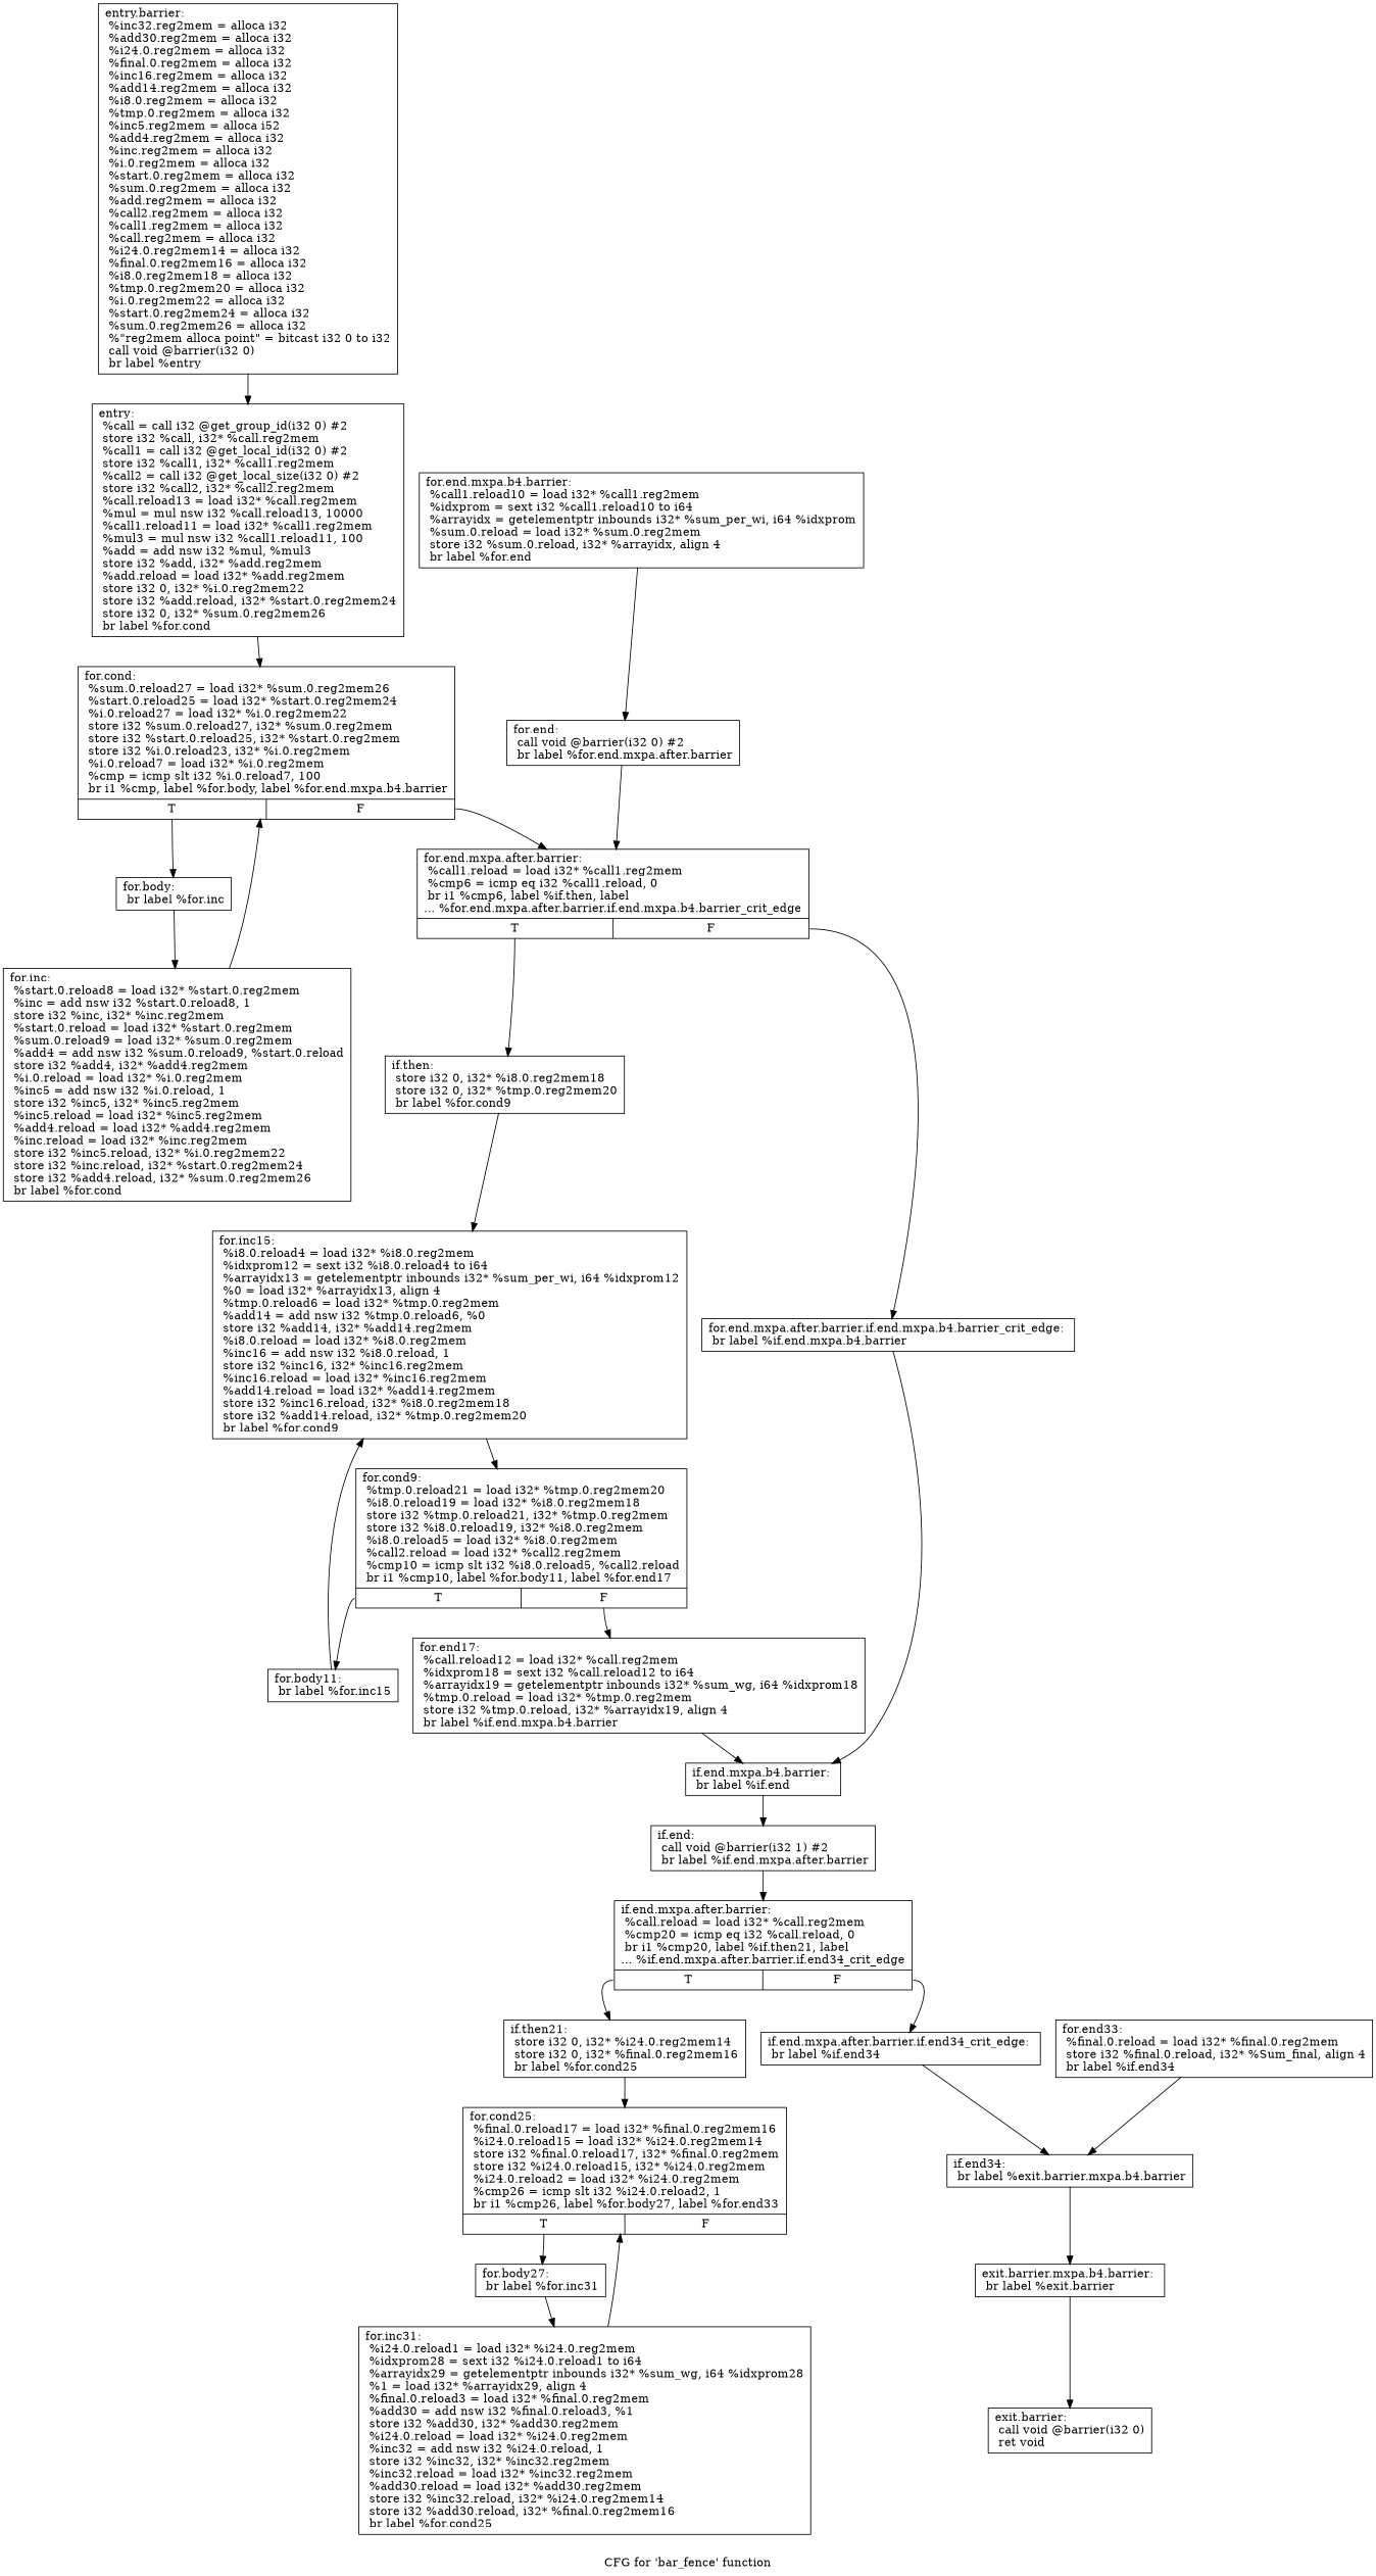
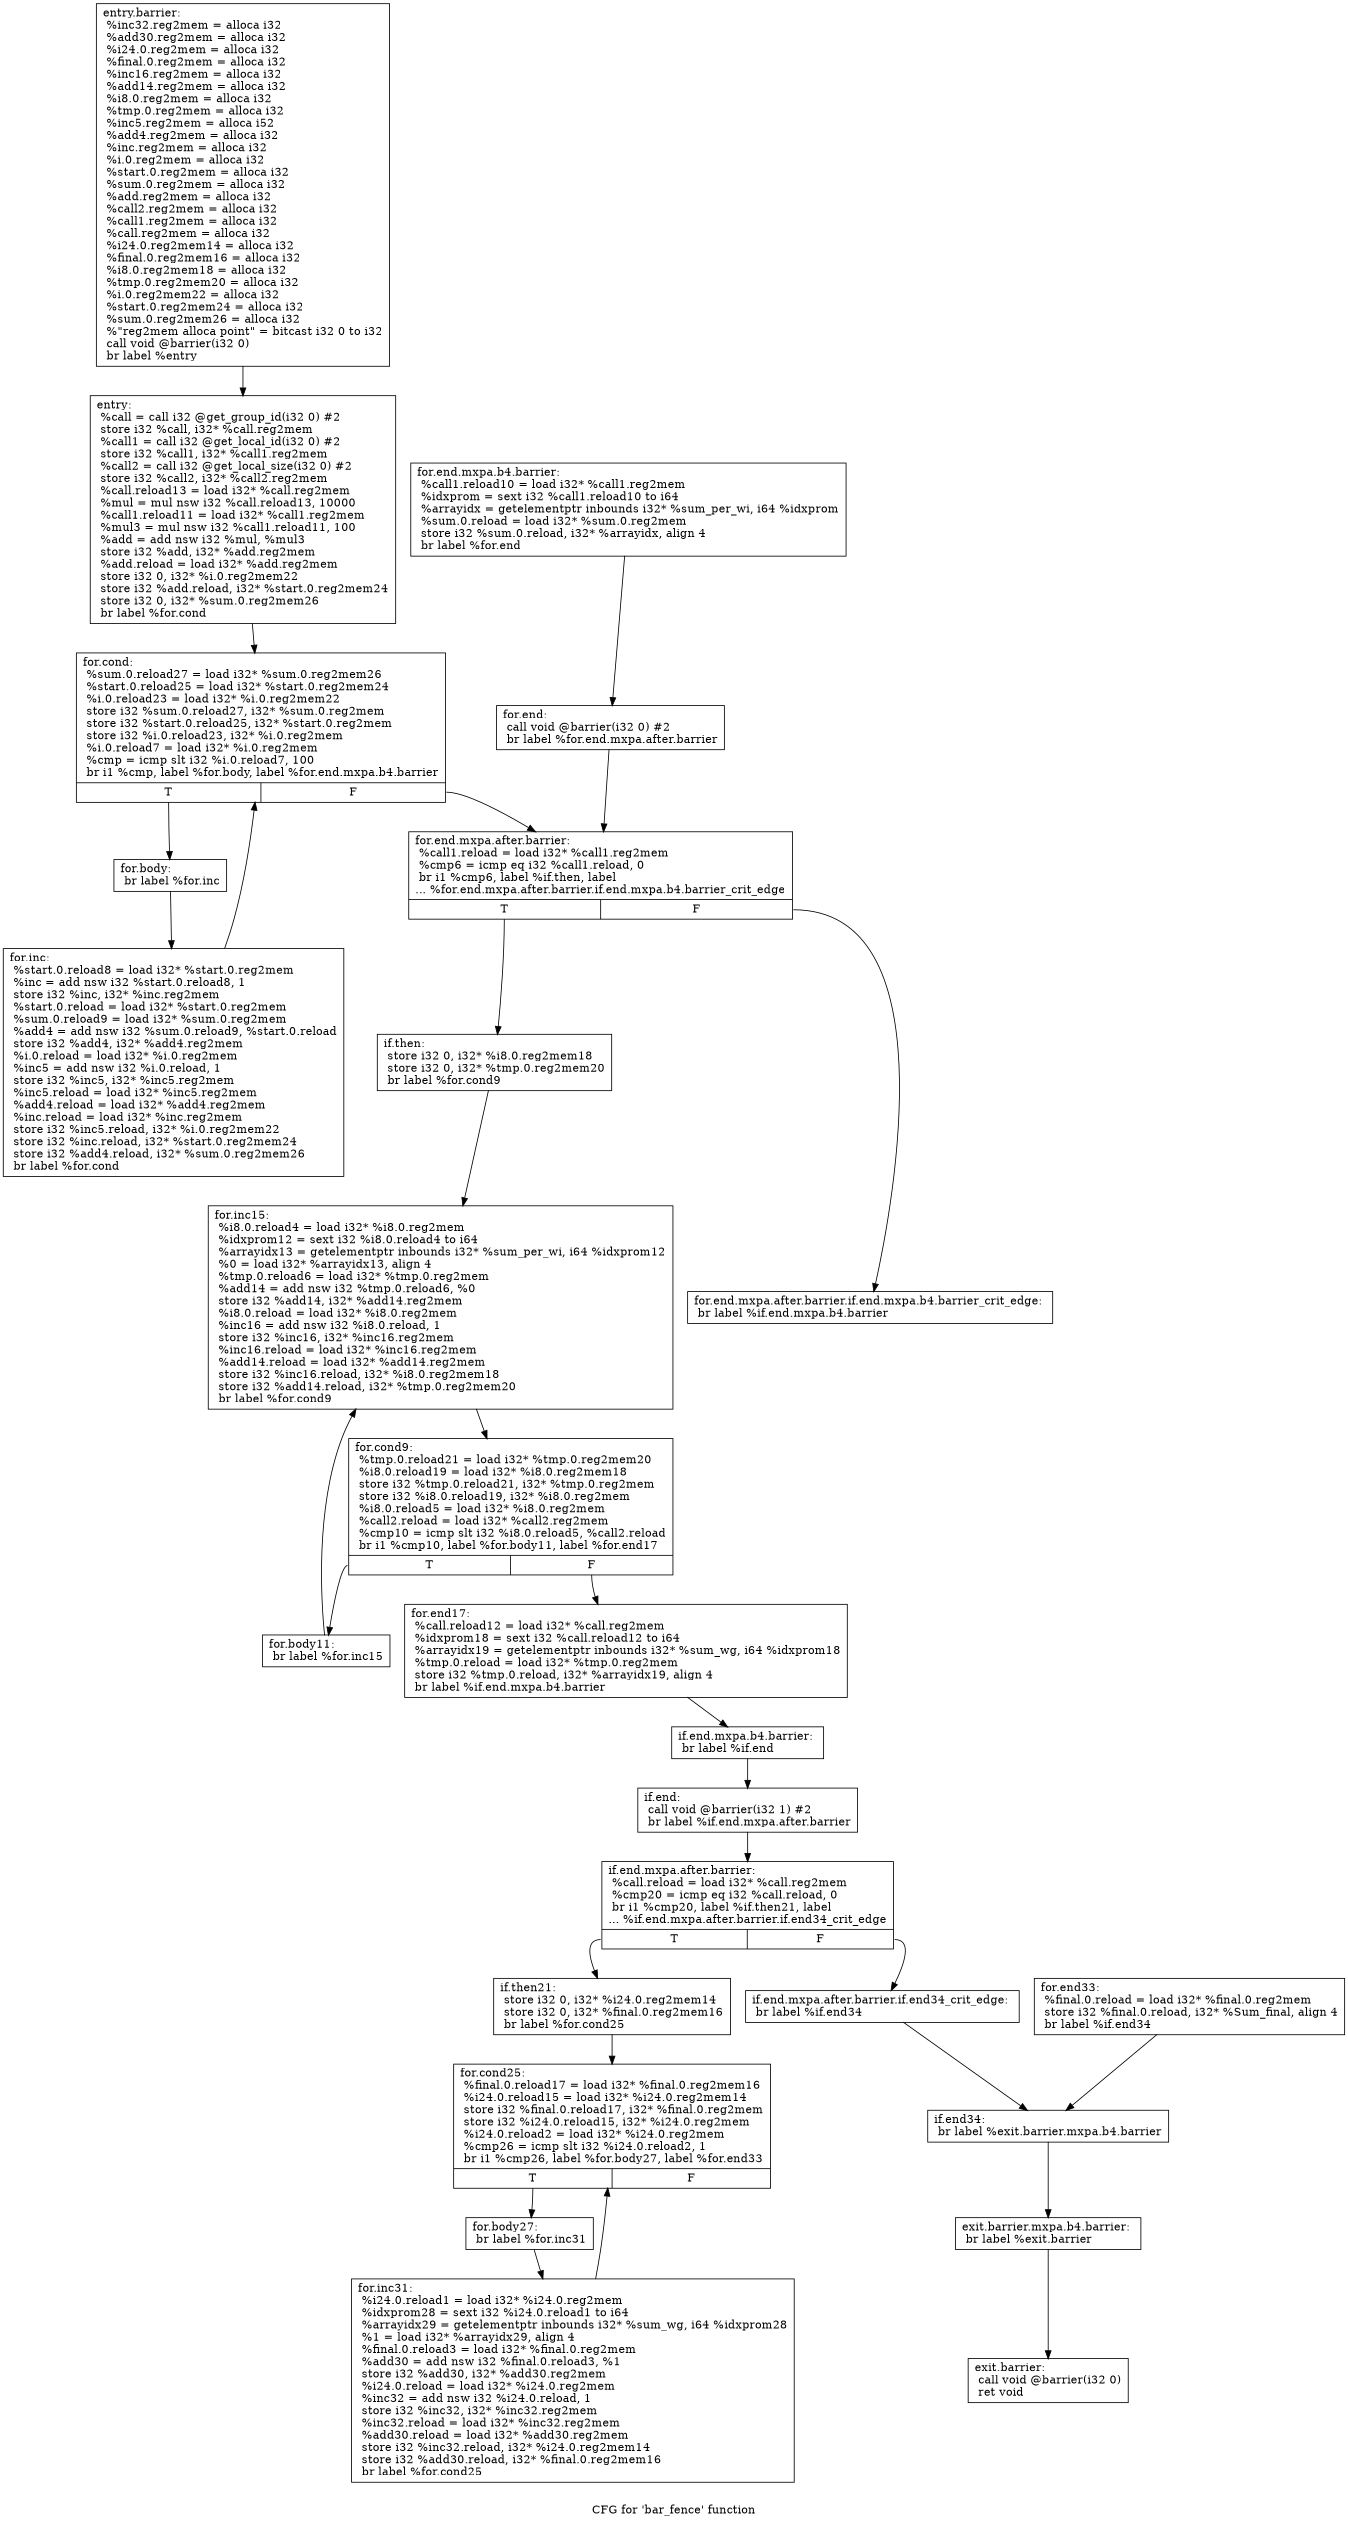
  digraph {
    label="CFG for 'bar_fence' function"
    node [shape=record]
    n1 [label="{entry.barrier:\l  %inc32.reg2mem = alloca i32\l  %add30.reg2mem = alloca i32\l  %i24.0.reg2mem = alloca i32\l  %final.0.reg2mem = alloca i32\l  %inc16.reg2mem = alloca i32\l  %add14.reg2mem = alloca i32\l  %i8.0.reg2mem = alloca i32\l  %tmp.0.reg2mem = alloca i32\l  %inc5.reg2mem = alloca i52\l  %add4.reg2mem = alloca i32\l  %inc.reg2mem = alloca i32\l  %i.0.reg2mem = alloca i32\l  %start.0.reg2mem = alloca i32\l  %sum.0.reg2mem = alloca i32\l  %add.reg2mem = alloca i32\l  %call2.reg2mem = alloca i32\l  %call1.reg2mem = alloca i32\l  %call.reg2mem = alloca i32\l  %i24.0.reg2mem14 = alloca i32\l  %final.0.reg2mem16 = alloca i32\l  %i8.0.reg2mem18 = alloca i32\l  %tmp.0.reg2mem20 = alloca i32\l  %i.0.reg2mem22 = alloca i32\l  %start.0.reg2mem24 = alloca i32\l  %sum.0.reg2mem26 = alloca i32\l  %\"reg2mem alloca point\" = bitcast i32 0 to i32\l  call void @barrier(i32 0)\l  br label %entry\l}"]
    n2 [label="{entry:                                            \l  %call = call i32 @get_group_id(i32 0) #2\l  store i32 %call, i32* %call.reg2mem\l  %call1 = call i32 @get_local_id(i32 0) #2\l  store i32 %call1, i32* %call1.reg2mem\l  %call2 = call i32 @get_local_size(i32 0) #2\l  store i32 %call2, i32* %call2.reg2mem\l  %call.reload13 = load i32* %call.reg2mem\l  %mul = mul nsw i32 %call.reload13, 10000\l  %call1.reload11 = load i32* %call1.reg2mem\l  %mul3 = mul nsw i32 %call1.reload11, 100\l  %add = add nsw i32 %mul, %mul3\l  store i32 %add, i32* %add.reg2mem\l  %add.reload = load i32* %add.reg2mem\l  store i32 0, i32* %i.0.reg2mem22\l  store i32 %add.reload, i32* %start.0.reg2mem24\l  store i32 0, i32* %sum.0.reg2mem26\l  br label %for.cond\l}"]
-   n3 [label="{for.cond:                                         \l  %sum.0.reload27 = load i32* %sum.0.reg2mem26\l  %start.0.reload25 = load i32* %start.0.reg2mem24\l  %i.0.reload27 = load i32* %i.0.reg2mem22\l  store i32 %sum.0.reload27, i32* %sum.0.reg2mem\l  store i32 %start.0.reload25, i32* %start.0.reg2mem\l  store i32 %i.0.reload23, i32* %i.0.reg2mem\l  %i.0.reload7 = load i32* %i.0.reg2mem\l  %cmp = icmp slt i32 %i.0.reload7, 100\l  br i1 %cmp, label %for.body, label %for.end.mxpa.b4.barrier\l|{<s0>T|<s1>F}}"]
+   n3 [label="{for.cond:                                         \l  %sum.0.reload27 = load i32* %sum.0.reg2mem26\l  %start.0.reload25 = load i32* %start.0.reg2mem24\l  %i.0.reload23 = load i32* %i.0.reg2mem22\l  store i32 %sum.0.reload27, i32* %sum.0.reg2mem\l  store i32 %start.0.reload25, i32* %start.0.reg2mem\l  store i32 %i.0.reload23, i32* %i.0.reg2mem\l  %i.0.reload7 = load i32* %i.0.reg2mem\l  %cmp = icmp slt i32 %i.0.reload7, 100\l  br i1 %cmp, label %for.body, label %for.end.mxpa.b4.barrier\l|{<s0>T|<s1>F}}"]
    n4 [label="{for.body:                                         \l  br label %for.inc\l}"]
    n5 [label="{for.end.mxpa.after.barrier:                       \l  %call1.reload = load i32* %call1.reg2mem\l  %cmp6 = icmp eq i32 %call1.reload, 0\l  br i1 %cmp6, label %if.then, label\l... %for.end.mxpa.after.barrier.if.end.mxpa.b4.barrier_crit_edge\l|{<s0>T|<s1>F}}"]
    n6 [label="{for.inc:                                          \l  %start.0.reload8 = load i32* %start.0.reg2mem\l  %inc = add nsw i32 %start.0.reload8, 1\l  store i32 %inc, i32* %inc.reg2mem\l  %start.0.reload = load i32* %start.0.reg2mem\l  %sum.0.reload9 = load i32* %sum.0.reg2mem\l  %add4 = add nsw i32 %sum.0.reload9, %start.0.reload\l  store i32 %add4, i32* %add4.reg2mem\l  %i.0.reload = load i32* %i.0.reg2mem\l  %inc5 = add nsw i32 %i.0.reload, 1\l  store i32 %inc5, i32* %inc5.reg2mem\l  %inc5.reload = load i32* %inc5.reg2mem\l  %add4.reload = load i32* %add4.reg2mem\l  %inc.reload = load i32* %inc.reg2mem\l  store i32 %inc5.reload, i32* %i.0.reg2mem22\l  store i32 %inc.reload, i32* %start.0.reg2mem24\l  store i32 %add4.reload, i32* %sum.0.reg2mem26\l  br label %for.cond\l}"]
    n7 [label="{for.end.mxpa.b4.barrier:                          \l  %call1.reload10 = load i32* %call1.reg2mem\l  %idxprom = sext i32 %call1.reload10 to i64\l  %arrayidx = getelementptr inbounds i32* %sum_per_wi, i64 %idxprom\l  %sum.0.reload = load i32* %sum.0.reg2mem\l  store i32 %sum.0.reload, i32* %arrayidx, align 4\l  br label %for.end\l}"]
    n8 [label="{for.end:                                          \l  call void @barrier(i32 0) #2\l  br label %for.end.mxpa.after.barrier\l}"]
    n9 [label="{if.then:                                          \l  store i32 0, i32* %i8.0.reg2mem18\l  store i32 0, i32* %tmp.0.reg2mem20\l  br label %for.cond9\l}"]
    n10 [label="{for.end.mxpa.after.barrier.if.end.mxpa.b4.barrier_crit_edge: \l  br label %if.end.mxpa.b4.barrier\l}"]
    n11 [label="{for.inc15:                                        \l  %i8.0.reload4 = load i32* %i8.0.reg2mem\l  %idxprom12 = sext i32 %i8.0.reload4 to i64\l  %arrayidx13 = getelementptr inbounds i32* %sum_per_wi, i64 %idxprom12\l  %0 = load i32* %arrayidx13, align 4\l  %tmp.0.reload6 = load i32* %tmp.0.reg2mem\l  %add14 = add nsw i32 %tmp.0.reload6, %0\l  store i32 %add14, i32* %add14.reg2mem\l  %i8.0.reload = load i32* %i8.0.reg2mem\l  %inc16 = add nsw i32 %i8.0.reload, 1\l  store i32 %inc16, i32* %inc16.reg2mem\l  %inc16.reload = load i32* %inc16.reg2mem\l  %add14.reload = load i32* %add14.reg2mem\l  store i32 %inc16.reload, i32* %i8.0.reg2mem18\l  store i32 %add14.reload, i32* %tmp.0.reg2mem20\l  br label %for.cond9\l}"]
    n12 [label="{if.end.mxpa.b4.barrier:                           \l  br label %if.end\l}"]
    n13 [label="{for.cond9:                                        \l  %tmp.0.reload21 = load i32* %tmp.0.reg2mem20\l  %i8.0.reload19 = load i32* %i8.0.reg2mem18\l  store i32 %tmp.0.reload21, i32* %tmp.0.reg2mem\l  store i32 %i8.0.reload19, i32* %i8.0.reg2mem\l  %i8.0.reload5 = load i32* %i8.0.reg2mem\l  %call2.reload = load i32* %call2.reg2mem\l  %cmp10 = icmp slt i32 %i8.0.reload5, %call2.reload\l  br i1 %cmp10, label %for.body11, label %for.end17\l|{<s0>T|<s1>F}}"]
    n14 [label="{for.body11:                                       \l  br label %for.inc15\l}"]
    n15 [label="{for.end17:                                        \l  %call.reload12 = load i32* %call.reg2mem\l  %idxprom18 = sext i32 %call.reload12 to i64\l  %arrayidx19 = getelementptr inbounds i32* %sum_wg, i64 %idxprom18\l  %tmp.0.reload = load i32* %tmp.0.reg2mem\l  store i32 %tmp.0.reload, i32* %arrayidx19, align 4\l  br label %if.end.mxpa.b4.barrier\l}"]
    n16 [label="{if.end:                                           \l  call void @barrier(i32 1) #2\l  br label %if.end.mxpa.after.barrier\l}"]
    n17 [label="{if.end.mxpa.after.barrier:                        \l  %call.reload = load i32* %call.reg2mem\l  %cmp20 = icmp eq i32 %call.reload, 0\l  br i1 %cmp20, label %if.then21, label\l... %if.end.mxpa.after.barrier.if.end34_crit_edge\l|{<s0>T|<s1>F}}"]
    n18 [label="{if.then21:                                        \l  store i32 0, i32* %i24.0.reg2mem14\l  store i32 0, i32* %final.0.reg2mem16\l  br label %for.cond25\l}"]
    n19 [label="{if.end.mxpa.after.barrier.if.end34_crit_edge:     \l  br label %if.end34\l}"]
    n20 [label="{for.cond25:                                       \l  %final.0.reload17 = load i32* %final.0.reg2mem16\l  %i24.0.reload15 = load i32* %i24.0.reg2mem14\l  store i32 %final.0.reload17, i32* %final.0.reg2mem\l  store i32 %i24.0.reload15, i32* %i24.0.reg2mem\l  %i24.0.reload2 = load i32* %i24.0.reg2mem\l  %cmp26 = icmp slt i32 %i24.0.reload2, 1\l  br i1 %cmp26, label %for.body27, label %for.end33\l|{<s0>T|<s1>F}}"]
    n21 [label="{if.end34:                                         \l  br label %exit.barrier.mxpa.b4.barrier\l}"]
    n22 [label="{for.body27:                                       \l  br label %for.inc31\l}"]
    n23 [label="{exit.barrier.mxpa.b4.barrier:                     \l  br label %exit.barrier\l}"]
    n24 [label="{exit.barrier:                                     \l  call void @barrier(i32 0)\l  ret void\l}"]
    n25 [label="{for.inc31:                                        \l  %i24.0.reload1 = load i32* %i24.0.reg2mem\l  %idxprom28 = sext i32 %i24.0.reload1 to i64\l  %arrayidx29 = getelementptr inbounds i32* %sum_wg, i64 %idxprom28\l  %1 = load i32* %arrayidx29, align 4\l  %final.0.reload3 = load i32* %final.0.reg2mem\l  %add30 = add nsw i32 %final.0.reload3, %1\l  store i32 %add30, i32* %add30.reg2mem\l  %i24.0.reload = load i32* %i24.0.reg2mem\l  %inc32 = add nsw i32 %i24.0.reload, 1\l  store i32 %inc32, i32* %inc32.reg2mem\l  %inc32.reload = load i32* %inc32.reg2mem\l  %add30.reload = load i32* %add30.reg2mem\l  store i32 %inc32.reload, i32* %i24.0.reg2mem14\l  store i32 %add30.reload, i32* %final.0.reg2mem16\l  br label %for.cond25\l}"]
    n26 [label="{for.end33:                                        \l  %final.0.reload = load i32* %final.0.reg2mem\l  store i32 %final.0.reload, i32* %Sum_final, align 4\l  br label %if.end34\l}"]
    n1 -> n2
    n2 -> n3
    n3 -> n4 [tailport=s0]
    n3 -> n5 [tailport=s1]
    n4 -> n6
    n5 -> n9 [tailport=s0]
    n5 -> n10 [tailport=s1]
    n6 -> n3
    n7 -> n8
    n8 -> n5
    n9 -> n11
-   n10 -> n12
    n11 -> n13
    n12 -> n16
    n13 -> n14 [tailport=s0]
    n13 -> n15 [tailport=s1]
    n14 -> n11
    n15 -> n12
    n16 -> n17
    n17 -> n18 [tailport=s0]
    n17 -> n19 [tailport=s1]
    n18 -> n20
    n19 -> n21
    n20 -> n22 [tailport=s0]
    n21 -> n23
    n22 -> n25
    n23 -> n24
    n25 -> n20
    n26 -> n21
  }
